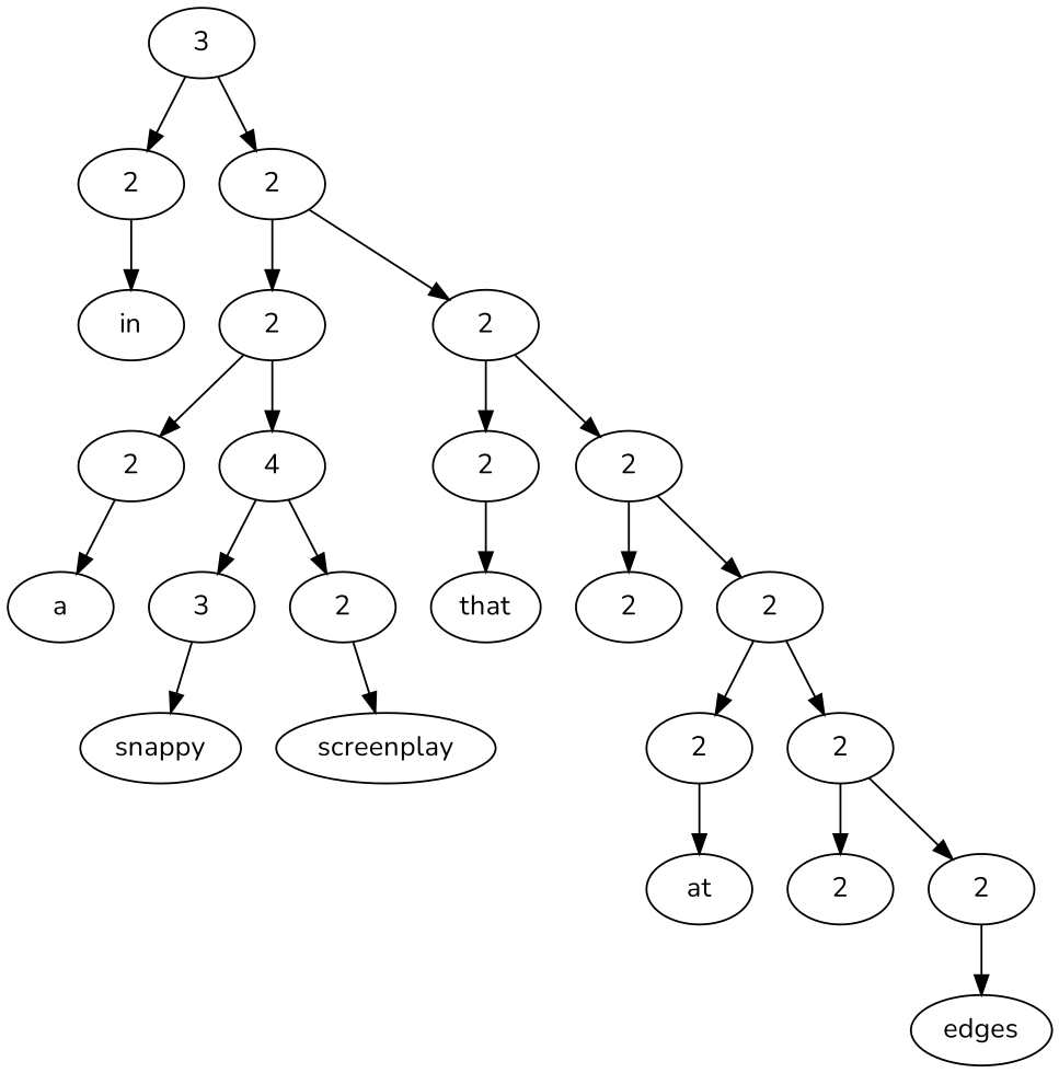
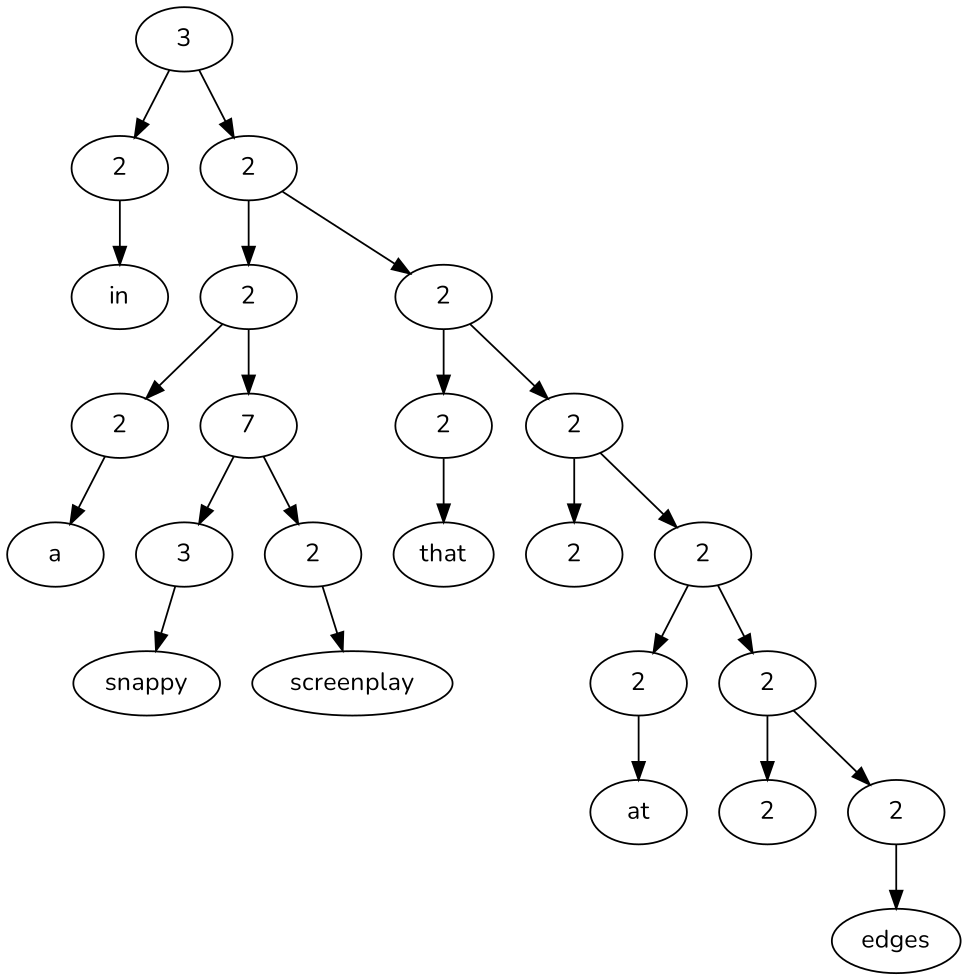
  digraph {
    fontname=Nunito
    node [fontname=Nunito]
    edge [fontname=Nunito]
    n1 [label=3]
    n2 [label=2]
    n3 [label=2]
    n4 [label=in]
    n5 [label=2]
    n6 [label=2]
    n7 [label=2]
-   n8 [label=4]
+   n8 [label=7]
    n9 [label=2]
    n10 [label=2]
    n11 [label=a]
    n12 [label=3]
    n13 [label=2]
    n14 [label=that]
    n15 [label=2]
    n16 [label=2]
    n17 [label=snappy]
    n18 [label=screenplay]
    n19 [label=2]
    n20 [label=2]
    n21 [label=at]
    n22 [label=2]
    n23 [label=2]
    n24 [label=edges]
    n1 -> n2
    n1 -> n3
    n2 -> n4
    n3 -> n5
    n3 -> n6
    n5 -> n7
    n5 -> n8
    n6 -> n9
    n6 -> n10
    n7 -> n11
    n8 -> n12
    n8 -> n13
    n9 -> n14
    n10 -> n15
    n10 -> n16
    n12 -> n17
    n13 -> n18
    n16 -> n19
    n16 -> n20
    n19 -> n21
    n20 -> n22
    n20 -> n23
    n23 -> n24
  }
